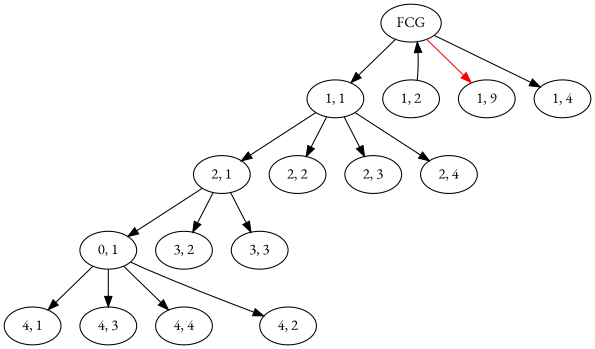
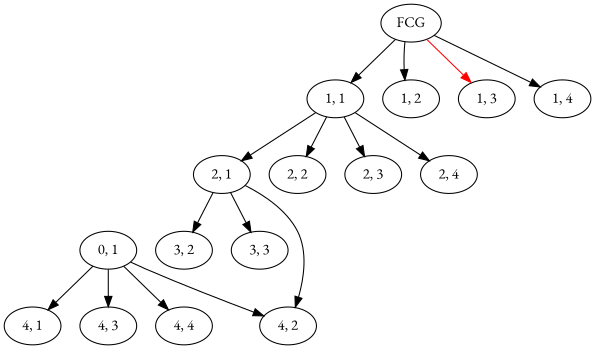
  digraph {
    fontname="EB Garamond"
    node [fontname="EB Garamond"]
    edge [fontname="EB Garamond" color=black]
    FCG
    "1, 1"
    "1, 2"
-   "1, 3" [label="1, 9"]
+   "1, 3"
    "1, 4"
    "2, 1"
    "2, 2"
    "2, 3"
    "2, 4"
    n10 [label="0, 1"]
    "3, 2"
    "3, 3"
    "4, 1"
    "4, 2"
    "4, 3"
    "4, 4"
    FCG -> "1, 1" [color=""]
-   "1, 2" -> FCG [color=""]
+   FCG -> "1, 2" [color=""]
    FCG -> "1, 3" [color=red]
    FCG -> "1, 4"
    "1, 1" -> "2, 1"
    "1, 1" -> "2, 2"
    "1, 1" -> "2, 3"
    "1, 1" -> "2, 4"
-   "2, 1" -> n10
+   "2, 1" -> "4, 2"
    "2, 1" -> "3, 2"
    "2, 1" -> "3, 3"
    n10 -> "4, 1"
    n10 -> "4, 2"
    n10 -> "4, 3"
    n10 -> "4, 4"
  }
